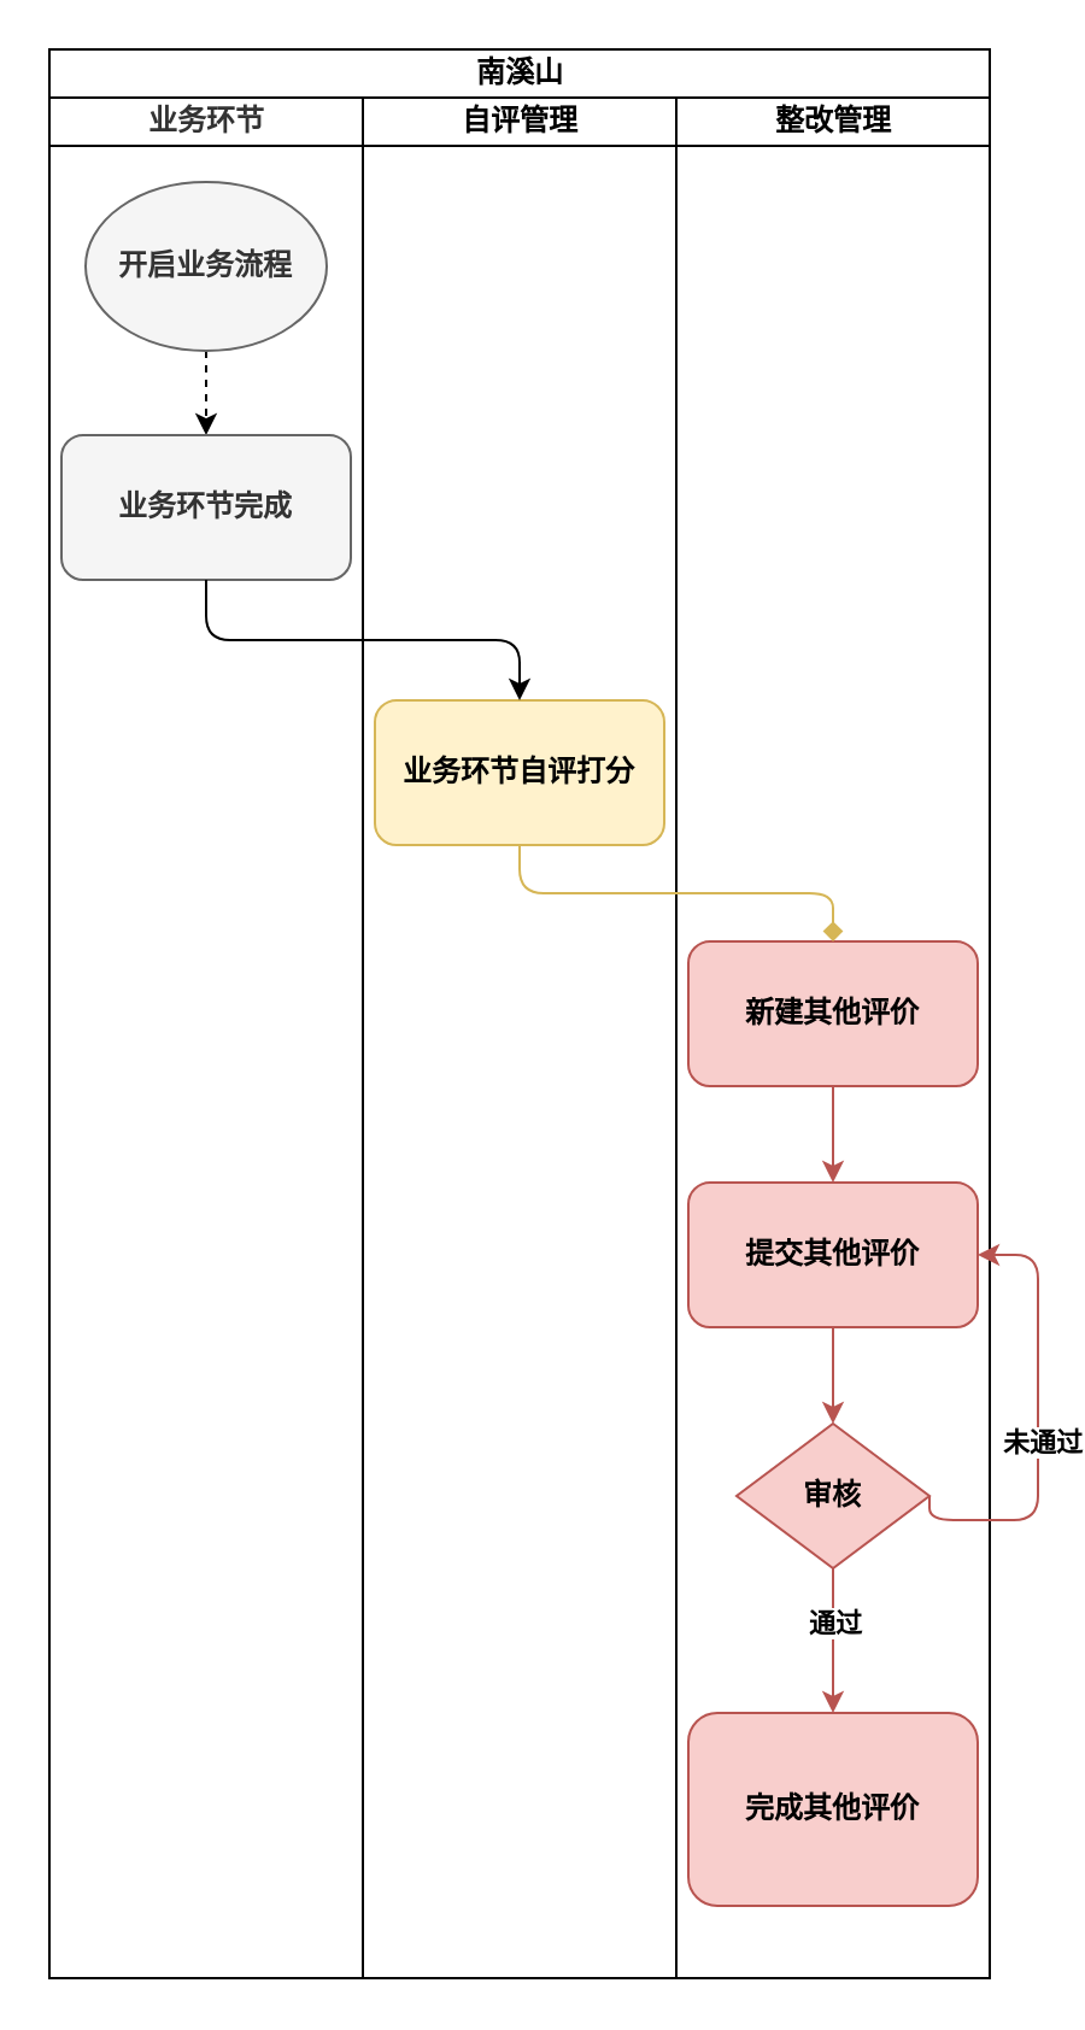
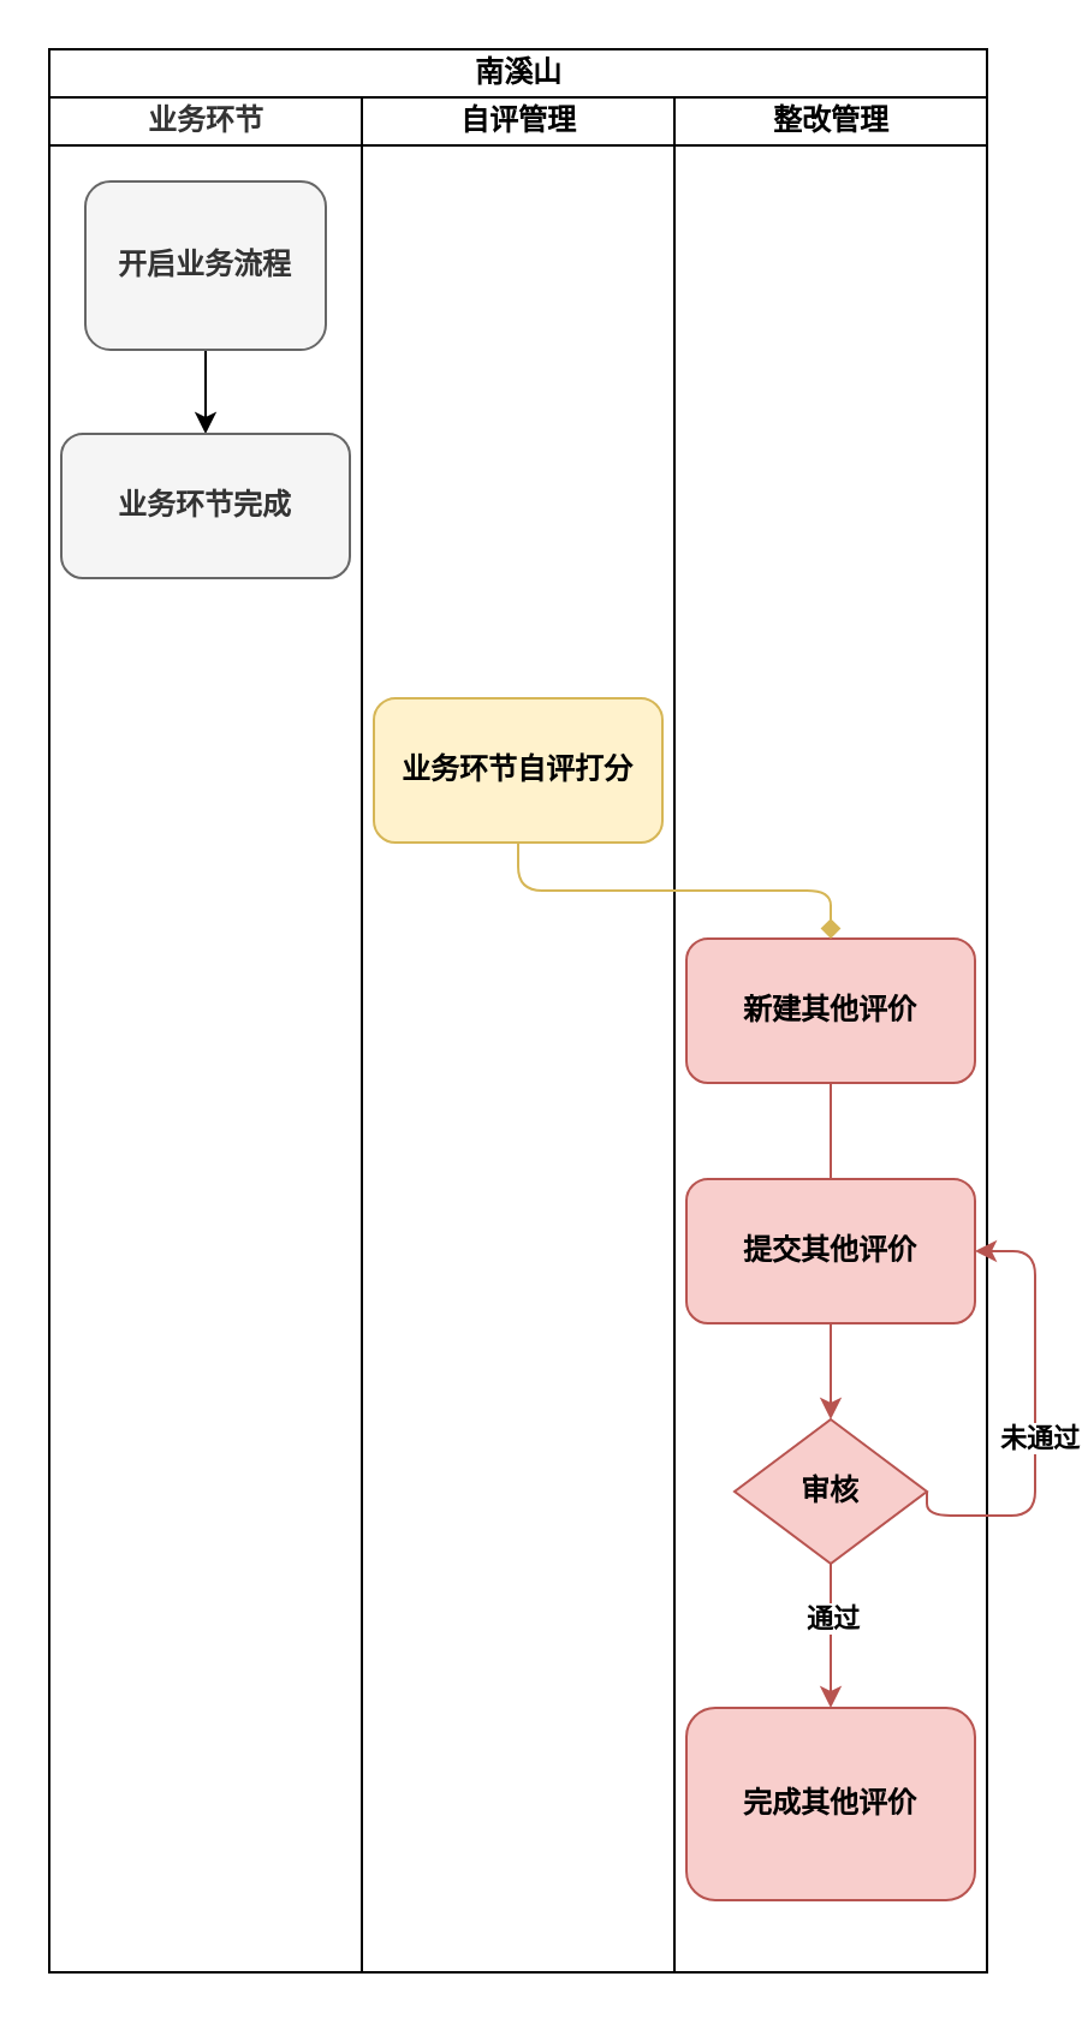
  <mxCell id="0" />
  <mxCell id="1" parent="0" />
  <mxCell id="2" value="南溪山" style="swimlane;childLayout=stackLayout;resizeParent=1;resizeParentMax=0;startSize=20;html=1;" vertex="1" parent="1"><mxGeometry x="20" width="390.0" height="800" as="geometry" y="20" /></mxCell>
  <mxCell id="3" value="业务环节" style="swimlane;startSize=20;html=1;fillColor=none;fontColor=#333333;strokeColor=#000000;" vertex="1" parent="2"><mxGeometry y="20" width="130.0" height="780" as="geometry" /></mxCell>
- <mxCell id="4" style="edgeStyle=none;html=1;exitX=0.5;exitY=1;exitDx=0;exitDy=0;entryX=0.5;entryY=0;entryDx=0;entryDy=0;dashed=1;" edge="1" parent="3" source="5" target="6"><mxGeometry relative="1" as="geometry" /></mxCell>
- <mxCell id="5" value="开启业务流程" style="ellipse;whiteSpace=wrap;html=1;fillColor=#f5f5f5;strokeColor=#666666;fontColor=#333333;fontFamily=仿宋;fontStyle=1" vertex="1" parent="3"><mxGeometry x="15" y="35" width="100" height="70" as="geometry" /></mxCell>
+ <mxCell id="4" style="edgeStyle=none;html=1;exitX=0.5;exitY=1;exitDx=0;exitDy=0;entryX=0.5;entryY=0;entryDx=0;entryDy=0;" edge="1" parent="3" source="5" target="6"><mxGeometry relative="1" as="geometry" /></mxCell>
+ <mxCell id="5" value="开启业务流程" style="whiteSpace=wrap;html=1;fillColor=#f5f5f5;strokeColor=#666666;fontColor=#333333;fontFamily=仿宋;fontStyle=1;rounded=1;" vertex="1" parent="3"><mxGeometry x="15" y="35" width="100" height="70" as="geometry" /></mxCell>
  <mxCell id="6" value="业务环节完成" style="rounded=1;whiteSpace=wrap;html=1;fillColor=#f5f5f5;strokeColor=#666666;fontColor=#333333;fontFamily=仿宋;fontStyle=1" vertex="1" parent="3"><mxGeometry x="5.0" y="140" width="120" height="60" as="geometry" /></mxCell>
  <mxCell id="7" value="自评管理" style="swimlane;startSize=20;html=1;fillColor=none;strokeColor=#000000;" vertex="1" parent="2"><mxGeometry x="130.0" y="20" width="130" height="780" as="geometry" /></mxCell>
  <mxCell id="8" value="业务环节自评打分" style="rounded=1;whiteSpace=wrap;html=1;fillColor=#fff2cc;strokeColor=#d6b656;fontFamily=仿宋;fontStyle=1" vertex="1" parent="7"><mxGeometry x="5" y="250" width="120" height="60" as="geometry" /></mxCell>
  <mxCell id="9" value="整改管理" style="swimlane;startSize=20;html=1;fillColor=none;strokeColor=#000000;" vertex="1" parent="2"><mxGeometry x="260.0" y="20" width="130" height="780" as="geometry" /></mxCell>
- <mxCell id="10" value="" style="edgeStyle=orthogonalEdgeStyle;html=1;fillColor=#f8cecc;strokeColor=#b85450;" edge="1" parent="9" source="11" target="13"><mxGeometry relative="1" as="geometry" /></mxCell>
+ <mxCell id="10" value="" style="edgeStyle=orthogonalEdgeStyle;html=1;fillColor=#f8cecc;strokeColor=#b85450;endArrow=none;" edge="1" parent="9" source="11" target="13"><mxGeometry relative="1" as="geometry" /></mxCell>
  <mxCell id="11" value="新建其他评价" style="rounded=1;whiteSpace=wrap;html=1;fillColor=#f8cecc;strokeColor=#b85450;fontFamily=仿宋;fontStyle=1" vertex="1" parent="9"><mxGeometry x="5" y="350" width="120" height="60" as="geometry" /></mxCell>
  <mxCell id="12" style="edgeStyle=orthogonalEdgeStyle;html=1;exitX=0.5;exitY=1;exitDx=0;exitDy=0;entryX=0.5;entryY=0;entryDx=0;entryDy=0;fillColor=#f8cecc;strokeColor=#b85450;" edge="1" parent="9" source="13" target="18"><mxGeometry relative="1" as="geometry" /></mxCell>
  <mxCell id="13" value="提交其他评价" style="whiteSpace=wrap;html=1;rounded=1;fillColor=#f8cecc;strokeColor=#b85450;fontFamily=仿宋;fontStyle=1" vertex="1" parent="9"><mxGeometry x="5" y="450" width="120" height="60" as="geometry" /></mxCell>
  <mxCell id="14" style="edgeStyle=orthogonalEdgeStyle;html=1;exitX=1;exitY=0.5;exitDx=0;exitDy=0;entryX=1;entryY=0.5;entryDx=0;entryDy=0;fillColor=#f8cecc;strokeColor=#b85450;" edge="1" parent="9" source="18" target="13"><mxGeometry relative="1" as="geometry"><Array as="points"><mxPoint x="150" y="590" /><mxPoint x="150" y="480" /></Array></mxGeometry></mxCell>
  <mxCell id="15" value="未通过" style="edgeLabel;html=1;align=center;verticalAlign=middle;resizable=0;points=[];fontFamily=仿宋;fontStyle=1" vertex="1" connectable="0" parent="14"><mxGeometry x="-0.078" y="-1" relative="1" as="geometry"><mxPoint as="offset" /></mxGeometry></mxCell>
  <mxCell id="16" style="edgeStyle=orthogonalEdgeStyle;html=1;exitX=0.5;exitY=1;exitDx=0;exitDy=0;entryX=0.5;entryY=0;entryDx=0;entryDy=0;fillColor=#f8cecc;strokeColor=#b85450;" edge="1" parent="9" source="18" target="19"><mxGeometry relative="1" as="geometry" /></mxCell>
  <mxCell id="17" value="通过" style="edgeLabel;html=1;align=center;verticalAlign=middle;resizable=0;points=[];fontFamily=仿宋;fontStyle=1" vertex="1" connectable="0" parent="16"><mxGeometry x="-0.283" relative="1" as="geometry"><mxPoint as="offset" /></mxGeometry></mxCell>
  <mxCell id="18" value="审核" style="rhombus;whiteSpace=wrap;html=1;fillColor=#f8cecc;strokeColor=#b85450;fontFamily=仿宋;fontStyle=1" vertex="1" parent="9"><mxGeometry x="25" y="550" width="80" height="60" as="geometry" /></mxCell>
  <mxCell id="19" value="完成其他评价" style="whiteSpace=wrap;html=1;fillColor=#f8cecc;strokeColor=#b85450;fontFamily=仿宋;fontStyle=1;rounded=1;" vertex="1" parent="9"><mxGeometry x="5" y="670" width="120" height="80" as="geometry" /></mxCell>
- <mxCell id="20" style="edgeStyle=orthogonalEdgeStyle;html=1;exitX=0.5;exitY=1;exitDx=0;exitDy=0;entryX=0.5;entryY=0;entryDx=0;entryDy=0;" edge="1" parent="2" source="6" target="8"><mxGeometry relative="1" as="geometry" /></mxCell>
  <mxCell id="21" style="edgeStyle=orthogonalEdgeStyle;html=1;exitX=0.5;exitY=1;exitDx=0;exitDy=0;fillColor=#fff2cc;strokeColor=#d6b656;endArrow=diamond;" edge="1" parent="2" source="8" target="11"><mxGeometry relative="1" as="geometry" /></mxCell>
